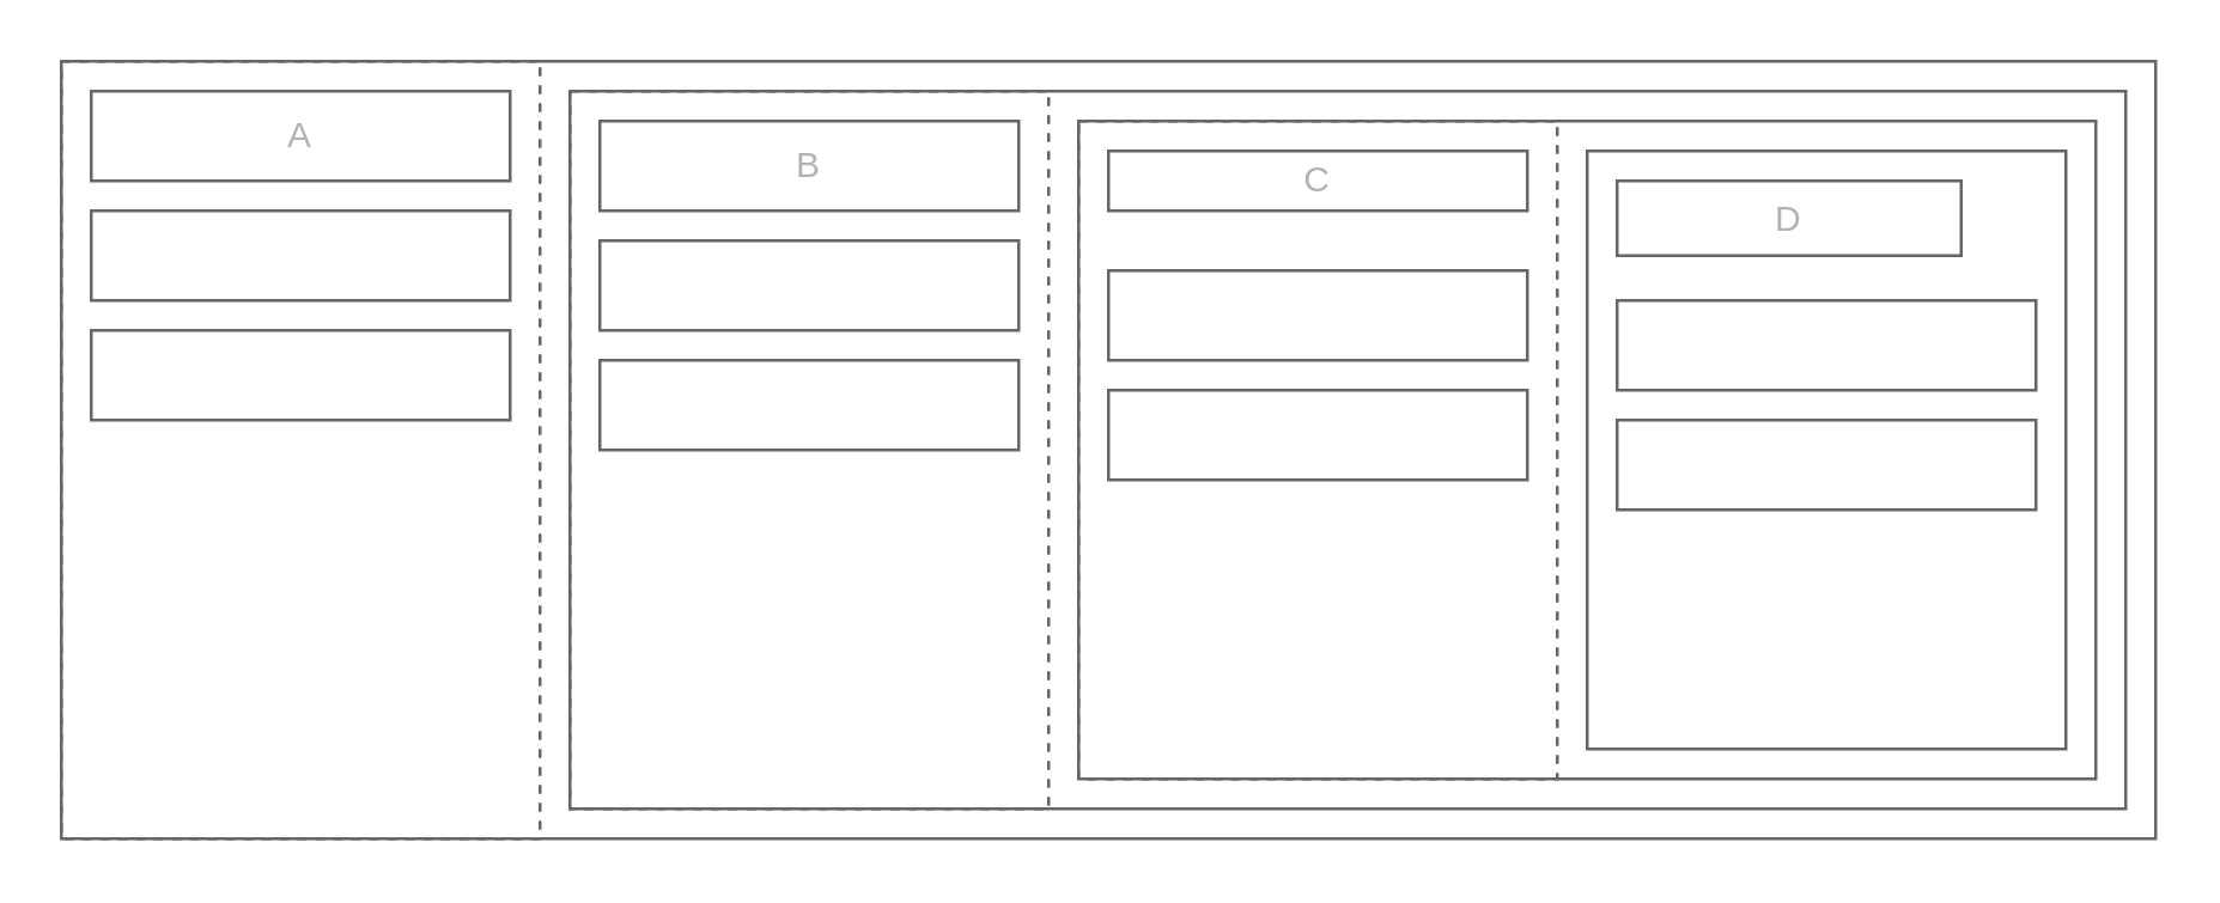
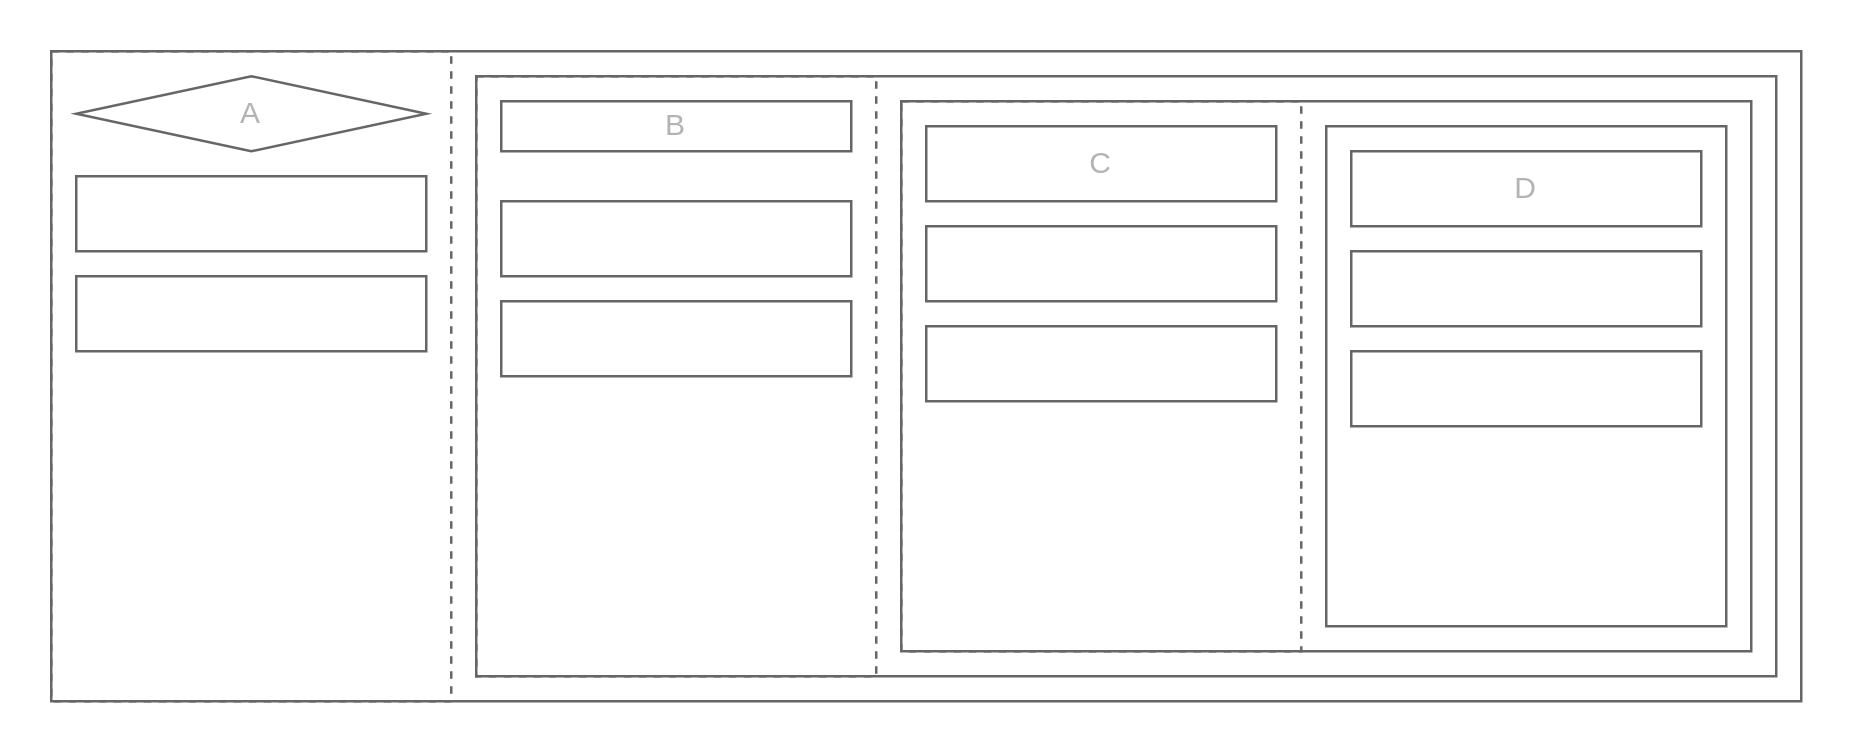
  <mxCell id="0" />
  <mxCell id="1" parent="0" />
  <mxCell id="2" value="" style="rounded=0;whiteSpace=wrap;html=1;fontSize=24;align=left;fillColor=none;strokeColor=#666666;dashed=1;" parent="1" vertex="1"><mxGeometry x="20" y="20" width="160" height="260" as="geometry" /></mxCell>
  <mxCell id="3" value="" style="rounded=0;whiteSpace=wrap;html=1;fontSize=24;align=left;fillColor=none;strokeColor=#666666;" parent="1" vertex="1"><mxGeometry x="20" y="20" width="700" height="260" as="geometry" /></mxCell>
  <mxCell id="4" value="" style="rounded=0;whiteSpace=wrap;html=1;fontSize=24;align=left;fillColor=none;strokeColor=#666666;" parent="1" vertex="1"><mxGeometry x="190" y="30" width="520" height="240" as="geometry" /></mxCell>
- <mxCell id="5" value="A" style="rounded=0;whiteSpace=wrap;html=1;fontSize=12;align=center;fillColor=none;strokeColor=#666666;fontColor=#B3B3B3;" parent="1" vertex="1"><mxGeometry x="30" y="30" width="140" height="30" as="geometry" /></mxCell>
+ <mxCell id="5" value="A" style="rhombus;whiteSpace=wrap;html=1;fontSize=12;align=center;fillColor=none;strokeColor=#666666;fontColor=#B3B3B3;" parent="1" vertex="1"><mxGeometry x="30" y="30" width="140" height="30" as="geometry" /></mxCell>
  <mxCell id="6" value="" style="rounded=0;whiteSpace=wrap;html=1;fontSize=12;align=center;fillColor=none;strokeColor=#666666;fontColor=#B3B3B3;" parent="1" vertex="1"><mxGeometry x="30" y="70" width="140" height="30" as="geometry" /></mxCell>
  <mxCell id="7" value="" style="rounded=0;whiteSpace=wrap;html=1;fontSize=12;align=center;fillColor=none;strokeColor=#666666;fontColor=#B3B3B3;" parent="1" vertex="1"><mxGeometry x="30" y="110" width="140" height="30" as="geometry" /></mxCell>
- <mxCell id="8" value="B" style="rounded=0;whiteSpace=wrap;html=1;fontSize=12;align=center;fillColor=none;strokeColor=#666666;fontColor=#B3B3B3;" parent="1" vertex="1"><mxGeometry x="200" y="40" width="140" height="30" as="geometry" /></mxCell>
+ <mxCell id="8" value="B" style="rounded=0;whiteSpace=wrap;html=1;fontSize=12;align=center;fillColor=none;strokeColor=#666666;fontColor=#B3B3B3;" parent="1" vertex="1"><mxGeometry x="200" y="40" width="140" height="20" as="geometry" /></mxCell>
  <mxCell id="9" value="" style="rounded=0;whiteSpace=wrap;html=1;fontSize=12;align=center;fillColor=none;strokeColor=#666666;fontColor=#B3B3B3;" parent="1" vertex="1"><mxGeometry x="200" y="80" width="140" height="30" as="geometry" /></mxCell>
  <mxCell id="10" value="" style="rounded=0;whiteSpace=wrap;html=1;fontSize=12;align=center;fillColor=none;strokeColor=#666666;fontColor=#B3B3B3;" parent="1" vertex="1"><mxGeometry x="200" y="120" width="140" height="30" as="geometry" /></mxCell>
  <mxCell id="11" value="" style="rounded=0;whiteSpace=wrap;html=1;fontSize=24;align=left;fillColor=none;strokeColor=#666666;" parent="1" vertex="1"><mxGeometry x="360" y="40" width="340" height="220" as="geometry" /></mxCell>
- <mxCell id="12" value="C" style="rounded=0;whiteSpace=wrap;html=1;fontSize=12;align=center;fillColor=none;strokeColor=#666666;fontColor=#B3B3B3;" parent="1" vertex="1"><mxGeometry x="370" y="50" width="140" height="20" as="geometry" /></mxCell>
+ <mxCell id="12" value="C" style="rounded=0;whiteSpace=wrap;html=1;fontSize=12;align=center;fillColor=none;strokeColor=#666666;fontColor=#B3B3B3;" parent="1" vertex="1"><mxGeometry x="370" y="50" width="140" height="30" as="geometry" /></mxCell>
  <mxCell id="13" value="" style="rounded=0;whiteSpace=wrap;html=1;fontSize=12;align=center;fillColor=none;strokeColor=#666666;fontColor=#B3B3B3;" parent="1" vertex="1"><mxGeometry x="370" y="130" width="140" height="30" as="geometry" /></mxCell>
  <mxCell id="14" value="" style="rounded=0;whiteSpace=wrap;html=1;fontSize=12;align=center;fillColor=none;strokeColor=#666666;fontColor=#B3B3B3;" parent="1" vertex="1"><mxGeometry x="370" y="90" width="140" height="30" as="geometry" /></mxCell>
  <mxCell id="15" value="" style="rounded=0;whiteSpace=wrap;html=1;fontSize=24;align=left;fillColor=none;strokeColor=#666666;dashed=1;" parent="1" vertex="1"><mxGeometry x="190" y="30" width="160" height="240" as="geometry" /></mxCell>
- <mxCell id="16" value="D" style="rounded=0;whiteSpace=wrap;html=1;fontSize=12;align=center;fillColor=none;strokeColor=#666666;fontColor=#B3B3B3;" parent="1" vertex="1"><mxGeometry x="540" y="60" width="115" height="25" as="geometry" /></mxCell>
+ <mxCell id="16" value="D" style="rounded=0;whiteSpace=wrap;html=1;fontSize=12;align=center;fillColor=none;strokeColor=#666666;fontColor=#B3B3B3;" parent="1" vertex="1"><mxGeometry x="540" y="60" width="140" height="30" as="geometry" /></mxCell>
  <mxCell id="17" value="" style="rounded=0;whiteSpace=wrap;html=1;fontSize=12;align=center;fillColor=none;strokeColor=#666666;fontColor=#B3B3B3;" parent="1" vertex="1"><mxGeometry x="540" y="140" width="140" height="30" as="geometry" /></mxCell>
  <mxCell id="18" value="" style="rounded=0;whiteSpace=wrap;html=1;fontSize=12;align=center;fillColor=none;strokeColor=#666666;fontColor=#B3B3B3;" parent="1" vertex="1"><mxGeometry x="540" y="100" width="140" height="30" as="geometry" /></mxCell>
  <mxCell id="19" value="" style="rounded=0;whiteSpace=wrap;html=1;fontSize=24;align=left;fillColor=none;strokeColor=#666666;" parent="1" vertex="1"><mxGeometry x="530" y="50" width="160" height="200" as="geometry" /></mxCell>
  <mxCell id="20" value="" style="rounded=0;whiteSpace=wrap;html=1;fontSize=24;align=left;fillColor=none;strokeColor=#666666;dashed=1;" parent="1" vertex="1"><mxGeometry x="360" y="40" width="160" height="220" as="geometry" /></mxCell>
